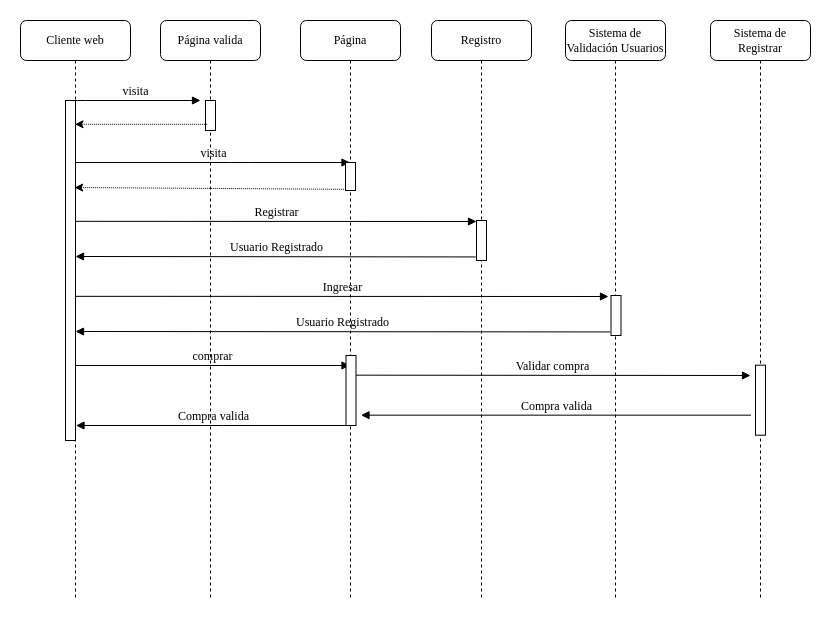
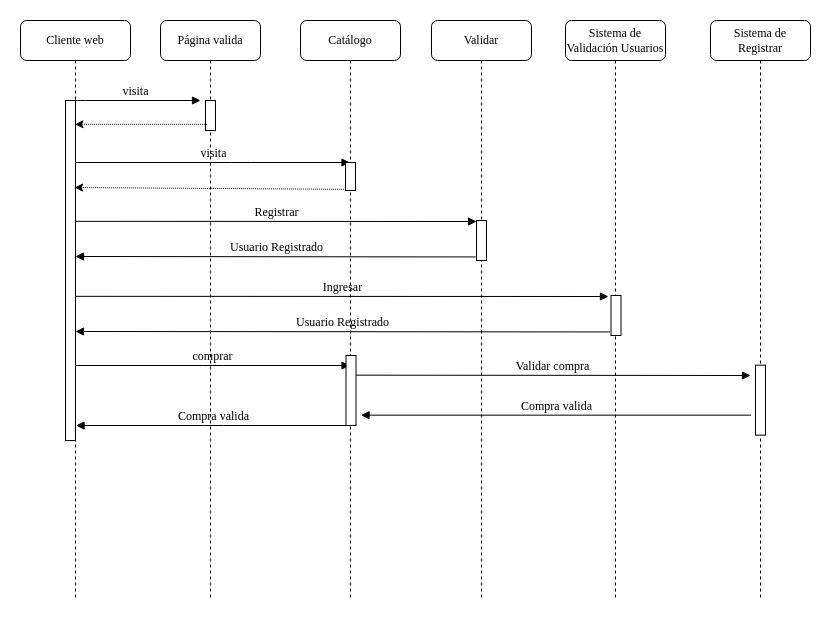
  <mxCell id="0" />
  <mxCell id="1" parent="0" />
  <mxCell id="2" value="Página valida" style="shape=umlLifeline;perimeter=lifelinePerimeter;whiteSpace=wrap;html=1;container=1;collapsible=0;recursiveResize=0;outlineConnect=0;rounded=1;shadow=0;comic=0;labelBackgroundColor=none;strokeWidth=1;fontFamily=Verdana;fontSize=12;align=center;" parent="1" vertex="1"><mxGeometry x="160" y="20" width="100" height="580" as="geometry" /></mxCell>
  <mxCell id="3" value="" style="html=1;points=[];perimeter=orthogonalPerimeter;rounded=0;shadow=0;comic=0;labelBackgroundColor=none;strokeWidth=1;fontFamily=Verdana;fontSize=12;align=center;" parent="2" vertex="1"><mxGeometry x="45" y="80" width="10" height="30" as="geometry" /></mxCell>
  <mxCell id="4" value="Sistema de Registrar" style="shape=umlLifeline;perimeter=lifelinePerimeter;whiteSpace=wrap;html=1;container=1;collapsible=0;recursiveResize=0;outlineConnect=0;rounded=1;shadow=0;comic=0;labelBackgroundColor=none;strokeWidth=1;fontFamily=Verdana;fontSize=12;align=center;" parent="1" vertex="1"><mxGeometry x="710" y="20" width="100" height="580" as="geometry" /></mxCell>
  <mxCell id="5" value="Cliente web" style="shape=umlLifeline;perimeter=lifelinePerimeter;whiteSpace=wrap;html=1;container=1;collapsible=0;recursiveResize=0;outlineConnect=0;rounded=1;shadow=0;comic=0;labelBackgroundColor=none;strokeWidth=1;fontFamily=Verdana;fontSize=12;align=center;" parent="1" vertex="1"><mxGeometry x="20" y="20" width="110" height="580" as="geometry" /></mxCell>
  <mxCell id="6" value="" style="html=1;points=[];perimeter=orthogonalPerimeter;rounded=0;shadow=0;comic=0;labelBackgroundColor=none;strokeWidth=1;fontFamily=Verdana;fontSize=12;align=center;" parent="5" vertex="1"><mxGeometry x="45" y="80" width="10" height="340" as="geometry" /></mxCell>
  <mxCell id="7" value="visita" style="html=1;verticalAlign=bottom;endArrow=block;labelBackgroundColor=none;fontFamily=Verdana;fontSize=12;edgeStyle=elbowEdgeStyle;elbow=vertical;" parent="5" source="5" edge="1"><mxGeometry relative="1" as="geometry"><mxPoint x="50" y="142" as="sourcePoint" /><Array as="points" /><mxPoint x="329.5" y="142" as="targetPoint" /></mxGeometry></mxCell>
  <mxCell id="8" value="visita" style="html=1;verticalAlign=bottom;endArrow=block;labelBackgroundColor=none;fontFamily=Verdana;fontSize=12;edgeStyle=elbowEdgeStyle;elbow=vertical;" parent="1" edge="1"><mxGeometry relative="1" as="geometry"><mxPoint x="70" y="100" as="sourcePoint" /><Array as="points"><mxPoint x="75" y="100" /></Array><mxPoint x="200" y="100" as="targetPoint" /></mxGeometry></mxCell>
- <mxCell id="9" value="Página" style="shape=umlLifeline;perimeter=lifelinePerimeter;whiteSpace=wrap;html=1;container=1;collapsible=0;recursiveResize=0;outlineConnect=0;rounded=1;shadow=0;comic=0;labelBackgroundColor=none;strokeWidth=1;fontFamily=Verdana;fontSize=12;align=center;" parent="1" vertex="1"><mxGeometry x="300" y="20" width="100" height="580" as="geometry" /></mxCell>
+ <mxCell id="9" value="Catálogo" style="shape=umlLifeline;perimeter=lifelinePerimeter;whiteSpace=wrap;html=1;container=1;collapsible=0;recursiveResize=0;outlineConnect=0;rounded=1;shadow=0;comic=0;labelBackgroundColor=none;strokeWidth=1;fontFamily=Verdana;fontSize=12;align=center;" parent="1" vertex="1"><mxGeometry x="300" y="20" width="100" height="580" as="geometry" /></mxCell>
  <mxCell id="10" value="" style="html=1;points=[];perimeter=orthogonalPerimeter;rounded=0;shadow=0;comic=0;labelBackgroundColor=none;strokeWidth=1;fontFamily=Verdana;fontSize=12;align=center;" parent="9" vertex="1"><mxGeometry x="45" y="142" width="10" height="28" as="geometry" /></mxCell>
  <mxCell id="11" value="" style="endArrow=classic;html=1;exitX=0.167;exitY=0.794;exitDx=0;exitDy=0;exitPerimeter=0;dashed=1;dashPattern=1 1;" parent="1" source="3" target="5" edge="1"><mxGeometry width="50" height="50" relative="1" as="geometry"><mxPoint x="120" y="150" as="sourcePoint" /><mxPoint x="170" y="100" as="targetPoint" /></mxGeometry></mxCell>
  <mxCell id="12" value="Sistema de&lt;br&gt;Validación Usuarios" style="shape=umlLifeline;perimeter=lifelinePerimeter;whiteSpace=wrap;html=1;container=1;collapsible=0;recursiveResize=0;outlineConnect=0;rounded=1;shadow=0;comic=0;labelBackgroundColor=none;strokeWidth=1;fontFamily=Verdana;fontSize=12;align=center;" parent="1" vertex="1"><mxGeometry x="565" y="20" width="100" height="580" as="geometry" /></mxCell>
  <mxCell id="13" value="" style="html=1;points=[];perimeter=orthogonalPerimeter;rounded=0;shadow=0;comic=0;labelBackgroundColor=none;strokeWidth=1;fontFamily=Verdana;fontSize=12;align=center;" parent="12" vertex="1"><mxGeometry x="45.5" y="275" width="10" height="40" as="geometry" /></mxCell>
  <mxCell id="14" value="Registrar" style="html=1;verticalAlign=bottom;endArrow=block;labelBackgroundColor=none;fontFamily=Verdana;fontSize=12;edgeStyle=elbowEdgeStyle;elbow=vertical;entryX=0;entryY=0.025;entryDx=0;entryDy=0;entryPerimeter=0;" parent="12" target="17" edge="1"><mxGeometry relative="1" as="geometry"><mxPoint x="-489.833" y="200.833" as="sourcePoint" /><Array as="points" /><mxPoint x="-95" y="201" as="targetPoint" /></mxGeometry></mxCell>
  <mxCell id="15" value="Usuario Registrado" style="html=1;verticalAlign=bottom;endArrow=block;labelBackgroundColor=none;fontFamily=Verdana;fontSize=12;edgeStyle=elbowEdgeStyle;elbow=vertical;exitX=-0.083;exitY=0.911;exitDx=0;exitDy=0;exitPerimeter=0;" parent="12" source="17" edge="1"><mxGeometry relative="1" as="geometry"><mxPoint x="-53.67" y="225.988" as="sourcePoint" /><Array as="points" /><mxPoint x="-490" y="236" as="targetPoint" /></mxGeometry></mxCell>
- <mxCell id="16" value="Registro" style="shape=umlLifeline;perimeter=lifelinePerimeter;whiteSpace=wrap;html=1;container=1;collapsible=0;recursiveResize=0;outlineConnect=0;rounded=1;shadow=0;comic=0;labelBackgroundColor=none;strokeWidth=1;fontFamily=Verdana;fontSize=12;align=center;" parent="1" vertex="1"><mxGeometry x="431" y="20" width="100" height="580" as="geometry" /></mxCell>
+ <mxCell id="16" value="Validar" style="shape=umlLifeline;perimeter=lifelinePerimeter;whiteSpace=wrap;html=1;container=1;collapsible=0;recursiveResize=0;outlineConnect=0;rounded=1;shadow=0;comic=0;labelBackgroundColor=none;strokeWidth=1;fontFamily=Verdana;fontSize=12;align=center;" parent="1" vertex="1"><mxGeometry x="431" y="20" width="100" height="580" as="geometry" /></mxCell>
  <mxCell id="17" value="" style="html=1;points=[];perimeter=orthogonalPerimeter;rounded=0;shadow=0;comic=0;labelBackgroundColor=none;strokeWidth=1;fontFamily=Verdana;fontSize=12;align=center;" parent="16" vertex="1"><mxGeometry x="45" y="200" width="10" height="40" as="geometry" /></mxCell>
  <mxCell id="18" value="Ingresar" style="html=1;verticalAlign=bottom;endArrow=block;labelBackgroundColor=none;fontFamily=Verdana;fontSize=12;edgeStyle=elbowEdgeStyle;elbow=vertical;entryX=-0.25;entryY=0.226;entryDx=0;entryDy=0;entryPerimeter=0;" parent="1" edge="1"><mxGeometry relative="1" as="geometry"><mxPoint x="75.167" y="295.833" as="sourcePoint" /><Array as="points" /><mxPoint x="608" y="296.04" as="targetPoint" /></mxGeometry></mxCell>
  <mxCell id="19" value="Usuario Registrado" style="html=1;verticalAlign=bottom;endArrow=block;labelBackgroundColor=none;fontFamily=Verdana;fontSize=12;edgeStyle=elbowEdgeStyle;elbow=vertical;exitX=-0.083;exitY=0.911;exitDx=0;exitDy=0;exitPerimeter=0;" parent="1" source="13" edge="1"><mxGeometry relative="1" as="geometry"><mxPoint x="511.33" y="320.988" as="sourcePoint" /><Array as="points" /><mxPoint x="75" y="331" as="targetPoint" /></mxGeometry></mxCell>
  <mxCell id="20" value="" style="html=1;points=[];perimeter=orthogonalPerimeter;rounded=0;shadow=0;comic=0;labelBackgroundColor=none;strokeWidth=1;fontFamily=Verdana;fontSize=12;align=center;" parent="1" vertex="1"><mxGeometry x="755" y="364.67" width="10" height="70" as="geometry" /></mxCell>
  <mxCell id="21" value="comprar" style="html=1;verticalAlign=bottom;endArrow=block;labelBackgroundColor=none;fontFamily=Verdana;fontSize=12;edgeStyle=elbowEdgeStyle;elbow=vertical;" parent="1" edge="1"><mxGeometry relative="1" as="geometry"><mxPoint x="75" y="365" as="sourcePoint" /><Array as="points" /><mxPoint x="349.5" y="365" as="targetPoint" /></mxGeometry></mxCell>
  <mxCell id="22" value="" style="html=1;points=[];perimeter=orthogonalPerimeter;rounded=0;shadow=0;comic=0;labelBackgroundColor=none;strokeWidth=1;fontFamily=Verdana;fontSize=12;align=center;" parent="1" vertex="1"><mxGeometry x="345.5" y="355" width="10" height="70" as="geometry" /></mxCell>
  <mxCell id="23" value="Validar compra" style="html=1;verticalAlign=bottom;endArrow=block;labelBackgroundColor=none;fontFamily=Verdana;fontSize=12;edgeStyle=elbowEdgeStyle;elbow=vertical;" parent="1" edge="1"><mxGeometry relative="1" as="geometry"><mxPoint x="355.5" y="374.67" as="sourcePoint" /><Array as="points" /><mxPoint x="750" y="375" as="targetPoint" /></mxGeometry></mxCell>
  <mxCell id="24" value="Compra valida" style="html=1;verticalAlign=bottom;endArrow=block;labelBackgroundColor=none;fontFamily=Verdana;fontSize=12;edgeStyle=elbowEdgeStyle;elbow=vertical;" parent="1" edge="1"><mxGeometry relative="1" as="geometry"><mxPoint x="750.5" y="414.67" as="sourcePoint" /><Array as="points"><mxPoint x="545.5" y="414.67" /></Array><mxPoint x="360.5" y="414.67" as="targetPoint" /></mxGeometry></mxCell>
  <mxCell id="25" value="Compra valida" style="html=1;verticalAlign=bottom;endArrow=block;labelBackgroundColor=none;fontFamily=Verdana;fontSize=12;edgeStyle=elbowEdgeStyle;elbow=vertical;exitX=0.5;exitY=1;exitDx=0;exitDy=0;exitPerimeter=0;" parent="1" source="22" edge="1"><mxGeometry relative="1" as="geometry"><mxPoint x="340.5" y="465" as="sourcePoint" /><Array as="points" /><mxPoint x="75.5" y="425" as="targetPoint" /></mxGeometry></mxCell>
  <mxCell id="26" value="" style="endArrow=classic;html=1;exitX=-0.167;exitY=0.958;exitDx=0;exitDy=0;exitPerimeter=0;dashed=1;dashPattern=1 1;entryX=0.492;entryY=0.288;entryDx=0;entryDy=0;entryPerimeter=0;" parent="1" source="10" target="5" edge="1"><mxGeometry width="50" height="50" relative="1" as="geometry"><mxPoint x="212" y="180" as="sourcePoint" /><mxPoint x="79.997" y="180" as="targetPoint" /></mxGeometry></mxCell>
